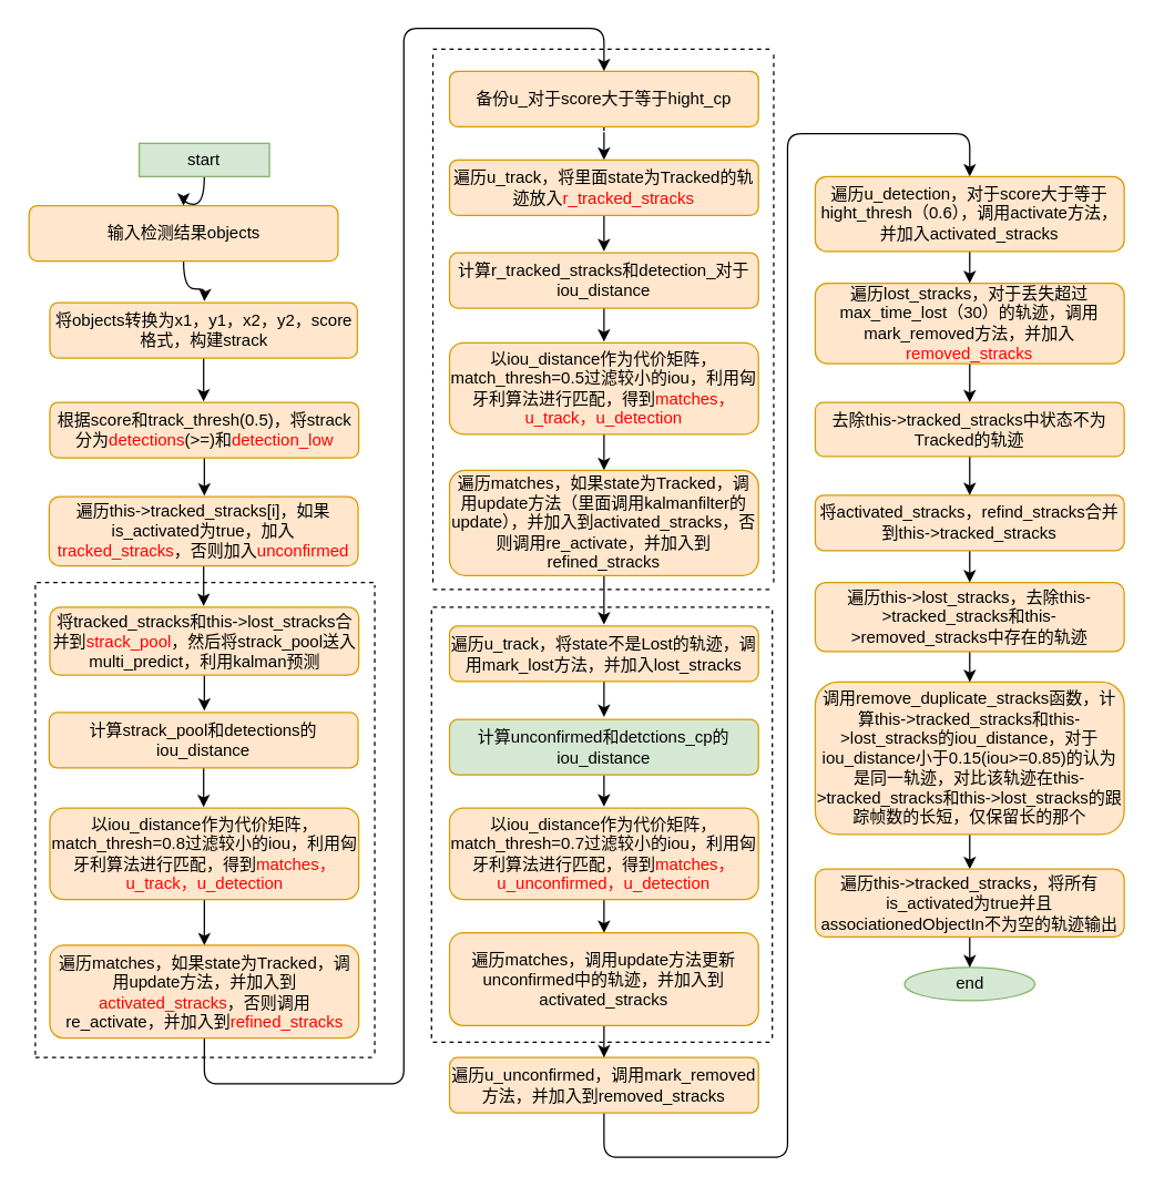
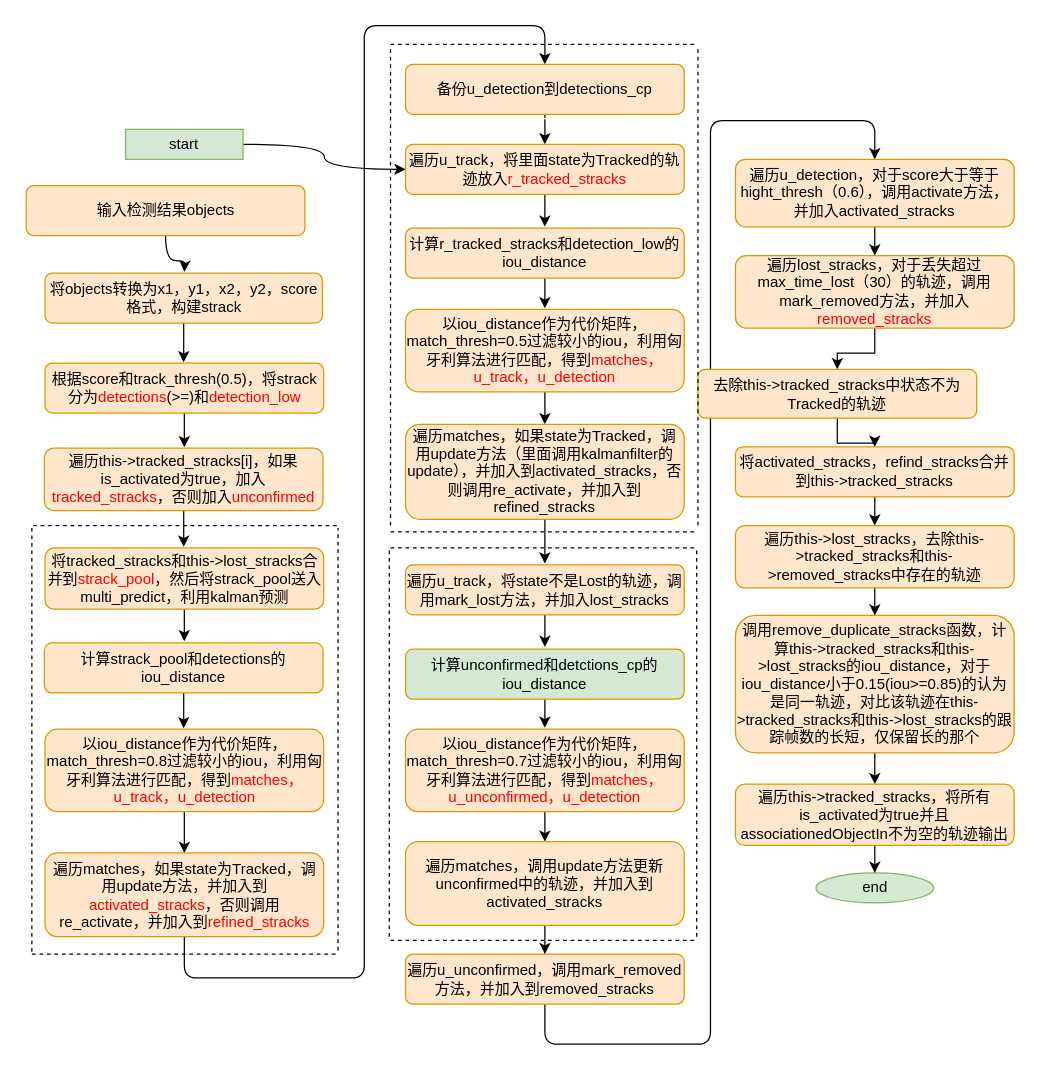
  <mxCell id="0" />
  <mxCell id="1" parent="0" />
  <mxCell id="2" style="edgeStyle=orthogonalEdgeStyle;curved=1;orthogonalLoop=1;jettySize=auto;html=1;" parent="1" source="3" edge="1"><mxGeometry relative="1" as="geometry"><mxPoint x="147" y="217" as="targetPoint" /></mxGeometry></mxCell>
  <mxCell id="3" value="输入检测结果objects" style="rounded=1;whiteSpace=wrap;html=1;fontSize=12;glass=0;strokeWidth=1;shadow=0;fillColor=#ffe6cc;strokeColor=#d79b00;" parent="1" vertex="1"><mxGeometry x="20.5" y="148" width="223" height="40" as="geometry" /></mxCell>
  <mxCell id="4" style="edgeStyle=orthogonalEdgeStyle;curved=1;orthogonalLoop=1;jettySize=auto;html=1;" parent="1" source="5" edge="1"><mxGeometry relative="1" as="geometry"><mxPoint x="146.5" y="289.381" as="targetPoint" /></mxGeometry></mxCell>
  <mxCell id="5" value="将objects转换为x1，y1，x2，y2，score格式，构建strack" style="rounded=1;whiteSpace=wrap;html=1;fontSize=12;glass=0;strokeWidth=1;shadow=0;fillColor=#ffe6cc;strokeColor=#d79b00;" parent="1" vertex="1"><mxGeometry x="35.5" y="218" width="222" height="40" as="geometry" /></mxCell>
  <mxCell id="6" style="edgeStyle=orthogonalEdgeStyle;curved=1;orthogonalLoop=1;jettySize=auto;html=1;" parent="1" source="7" edge="1"><mxGeometry relative="1" as="geometry"><mxPoint x="146.5" y="437" as="targetPoint" /></mxGeometry></mxCell>
  <mxCell id="7" value="遍历this-&amp;gt;tracked_stracks[i]，如果is_activated为true，加入&lt;font color=&quot;#ff0000&quot;&gt;tracked_stracks&lt;/font&gt;，否则加入&lt;font color=&quot;#ff0000&quot;&gt;unconfirmed&lt;/font&gt;" style="rounded=1;whiteSpace=wrap;html=1;fontSize=12;glass=0;strokeWidth=1;shadow=0;fillColor=#ffe6cc;strokeColor=#d79b00;" parent="1" vertex="1"><mxGeometry x="35" y="358" width="223" height="50" as="geometry" /></mxCell>
  <mxCell id="8" style="edgeStyle=orthogonalEdgeStyle;curved=1;orthogonalLoop=1;jettySize=auto;html=1;" parent="1" source="9" edge="1"><mxGeometry relative="1" as="geometry"><mxPoint x="147" y="357.476" as="targetPoint" /></mxGeometry></mxCell>
  <mxCell id="9" value="根据score和track_thresh(0.5)，将strack分为&lt;font color=&quot;#ff0000&quot;&gt;detections&lt;/font&gt;(&amp;gt;=)和&lt;font color=&quot;#ff0000&quot;&gt;detection_low&lt;/font&gt;" style="rounded=1;whiteSpace=wrap;html=1;fontSize=12;glass=0;strokeWidth=1;shadow=0;fillColor=#ffe6cc;strokeColor=#d79b00;" parent="1" vertex="1"><mxGeometry x="35.5" y="290" width="223" height="40" as="geometry" /></mxCell>
- <mxCell id="10" style="edgeStyle=orthogonalEdgeStyle;curved=1;orthogonalLoop=1;jettySize=auto;html=1;entryX=0.5;entryY=0;entryDx=0;entryDy=0;" parent="1" source="11" target="3" edge="1"><mxGeometry relative="1" as="geometry" /></mxCell>
+ <mxCell id="10" style="edgeStyle=orthogonalEdgeStyle;curved=1;orthogonalLoop=1;jettySize=auto;html=1;" parent="1" source="11" target="24" edge="1"><mxGeometry relative="1" as="geometry" /></mxCell>
  <mxCell id="11" value="start" style="whiteSpace=wrap;html=1;fillColor=#d5e8d4;strokeColor=#82b366;rounded=0;" parent="1" vertex="1"><mxGeometry x="100" y="103" width="94" height="24" as="geometry" /></mxCell>
  <mxCell id="12" value="end" style="ellipse;whiteSpace=wrap;html=1;fillColor=#d5e8d4;strokeColor=#82b366;" parent="1" vertex="1"><mxGeometry x="652.5" y="698" width="94" height="24" as="geometry" /></mxCell>
  <mxCell id="13" style="edgeStyle=orthogonalEdgeStyle;curved=1;orthogonalLoop=1;jettySize=auto;html=1;" parent="1" source="14" edge="1"><mxGeometry relative="1" as="geometry"><mxPoint x="147" y="512.714" as="targetPoint" /></mxGeometry></mxCell>
  <mxCell id="14" value="将tracked_stracks和this-&amp;gt;lost_stracks合并到&lt;font color=&quot;#ff0000&quot;&gt;strack_pool&lt;/font&gt;，然后将strack_pool送入multi_predict，利用kalman预测" style="rounded=1;whiteSpace=wrap;html=1;fontSize=12;glass=0;strokeWidth=1;shadow=0;fillColor=#ffe6cc;strokeColor=#d79b00;" parent="1" vertex="1"><mxGeometry x="35.5" y="438" width="223" height="49" as="geometry" /></mxCell>
  <mxCell id="15" style="edgeStyle=orthogonalEdgeStyle;curved=1;orthogonalLoop=1;jettySize=auto;html=1;" parent="1" source="16" edge="1"><mxGeometry relative="1" as="geometry"><mxPoint x="146.5" y="582.238" as="targetPoint" /></mxGeometry></mxCell>
  <mxCell id="16" value="计算strack_pool和detections的iou_distance" style="rounded=1;whiteSpace=wrap;html=1;fontSize=12;glass=0;strokeWidth=1;shadow=0;fillColor=#ffe6cc;strokeColor=#d79b00;" parent="1" vertex="1"><mxGeometry x="35" y="514" width="223" height="40" as="geometry" /></mxCell>
  <mxCell id="17" style="edgeStyle=orthogonalEdgeStyle;curved=1;orthogonalLoop=1;jettySize=auto;html=1;entryX=0.5;entryY=0;entryDx=0;entryDy=0;" parent="1" source="18" target="20" edge="1"><mxGeometry relative="1" as="geometry" /></mxCell>
  <mxCell id="18" value="以iou_distance作为代价矩阵，match_thresh=0.8过滤较小的iou，利用匈牙利算法进行匹配，得到&lt;font color=&quot;#ff0000&quot;&gt;matches，u_track，u_detection&lt;/font&gt;" style="rounded=1;whiteSpace=wrap;html=1;fontSize=12;glass=0;strokeWidth=1;shadow=0;fillColor=#ffe6cc;strokeColor=#d79b00;" parent="1" vertex="1"><mxGeometry x="35.5" y="583" width="223" height="66" as="geometry" /></mxCell>
  <mxCell id="19" style="edgeStyle=orthogonalEdgeStyle;rounded=1;orthogonalLoop=1;jettySize=auto;html=1;entryX=0.5;entryY=0;entryDx=0;entryDy=0;" parent="1" source="20" target="22" edge="1"><mxGeometry relative="1" as="geometry"><Array as="points"><mxPoint x="147" y="782" /><mxPoint x="291" y="782" /><mxPoint x="291" y="20" /><mxPoint x="436" y="20" /></Array></mxGeometry></mxCell>
  <mxCell id="20" value="遍历matches，如果state为Tracked，调用update方法，并加入到&lt;font color=&quot;#ff0000&quot;&gt;activated_stracks&lt;/font&gt;，否则调用re_activate，并加入到&lt;font color=&quot;#ff0000&quot;&gt;refined_stracks&lt;/font&gt;" style="rounded=1;whiteSpace=wrap;html=1;fontSize=12;glass=0;strokeWidth=1;shadow=0;fillColor=#ffe6cc;strokeColor=#d79b00;" parent="1" vertex="1"><mxGeometry x="35.5" y="682" width="223" height="67" as="geometry" /></mxCell>
  <mxCell id="21" style="edgeStyle=orthogonalEdgeStyle;rounded=0;orthogonalLoop=1;jettySize=auto;html=1;entryX=0.5;entryY=0;entryDx=0;entryDy=0;dashed=1;" parent="1" source="22" target="24" edge="1"><mxGeometry relative="1" as="geometry" /></mxCell>
- <mxCell id="22" value="备份u_对于score大于等于hight_cp" style="rounded=1;whiteSpace=wrap;html=1;fontSize=12;glass=0;strokeWidth=1;shadow=0;fillColor=#ffe6cc;strokeColor=#d79b00;" parent="1" vertex="1"><mxGeometry x="324" y="51" width="223" height="40" as="geometry" /></mxCell>
+ <mxCell id="22" value="备份u_detection到detections_cp" style="rounded=1;whiteSpace=wrap;html=1;fontSize=12;glass=0;strokeWidth=1;shadow=0;fillColor=#ffe6cc;strokeColor=#d79b00;" parent="1" vertex="1"><mxGeometry x="324" y="51" width="223" height="40" as="geometry" /></mxCell>
  <mxCell id="23" style="edgeStyle=orthogonalEdgeStyle;rounded=0;orthogonalLoop=1;jettySize=auto;html=1;" parent="1" source="24" edge="1"><mxGeometry relative="1" as="geometry"><mxPoint x="435.5" y="180.952" as="targetPoint" /></mxGeometry></mxCell>
  <mxCell id="24" value="遍历u_track，将里面state为Tracked的轨迹放入&lt;font color=&quot;#ff0000&quot;&gt;r_tracked_stracks&lt;/font&gt;" style="rounded=1;whiteSpace=wrap;html=1;fontSize=12;glass=0;strokeWidth=1;shadow=0;fillColor=#ffe6cc;strokeColor=#d79b00;" parent="1" vertex="1"><mxGeometry x="324" y="115" width="223" height="40" as="geometry" /></mxCell>
  <mxCell id="25" style="edgeStyle=orthogonalEdgeStyle;rounded=0;orthogonalLoop=1;jettySize=auto;html=1;" parent="1" source="26" edge="1"><mxGeometry relative="1" as="geometry"><mxPoint x="435.5" y="246.19" as="targetPoint" /></mxGeometry></mxCell>
- <mxCell id="26" value="计算r_tracked_stracks和detection_对于iou_distance" style="rounded=1;whiteSpace=wrap;html=1;fontSize=12;glass=0;strokeWidth=1;shadow=0;fillColor=#ffe6cc;strokeColor=#d79b00;" parent="1" vertex="1"><mxGeometry x="324" y="182" width="223" height="40" as="geometry" /></mxCell>
+ <mxCell id="26" value="计算r_tracked_stracks和detection_low的iou_distance" style="rounded=1;whiteSpace=wrap;html=1;fontSize=12;glass=0;strokeWidth=1;shadow=0;fillColor=#ffe6cc;strokeColor=#d79b00;" parent="1" vertex="1"><mxGeometry x="324" y="182" width="223" height="40" as="geometry" /></mxCell>
  <mxCell id="27" style="edgeStyle=orthogonalEdgeStyle;rounded=0;orthogonalLoop=1;jettySize=auto;html=1;entryX=0.5;entryY=0;entryDx=0;entryDy=0;" parent="1" source="28" target="30" edge="1"><mxGeometry relative="1" as="geometry" /></mxCell>
  <mxCell id="28" value="以iou_distance作为代价矩阵，match_thresh=0.5过滤较小的iou，利用匈牙利算法进行匹配，得到&lt;font color=&quot;#ff0000&quot;&gt;matches，u_track，u_detection&lt;/font&gt;" style="rounded=1;whiteSpace=wrap;html=1;fontSize=12;glass=0;strokeWidth=1;shadow=0;fillColor=#ffe6cc;strokeColor=#d79b00;" parent="1" vertex="1"><mxGeometry x="324" y="247" width="223" height="66" as="geometry" /></mxCell>
  <mxCell id="29" style="edgeStyle=orthogonalEdgeStyle;rounded=0;orthogonalLoop=1;jettySize=auto;html=1;" parent="1" source="30" edge="1"><mxGeometry relative="1" as="geometry"><mxPoint x="435.5" y="450.476" as="targetPoint" /></mxGeometry></mxCell>
  <mxCell id="30" value="遍历matches，如果state为Tracked，调用update方法（里面调用kalmanfilter的update），并加入到activated_stracks，否则调用re_activate，并加入到refined_stracks" style="rounded=1;whiteSpace=wrap;html=1;fontSize=12;glass=0;strokeWidth=1;shadow=0;fillColor=#ffe6cc;strokeColor=#d79b00;" parent="1" vertex="1"><mxGeometry x="324" y="339" width="223" height="76" as="geometry" /></mxCell>
  <mxCell id="31" style="edgeStyle=orthogonalEdgeStyle;rounded=0;orthogonalLoop=1;jettySize=auto;html=1;" parent="1" source="32" edge="1"><mxGeometry relative="1" as="geometry"><mxPoint x="435.5" y="517.143" as="targetPoint" /></mxGeometry></mxCell>
  <mxCell id="32" value="遍历u_track，将state不是Lost的轨迹，调用mark_lost方法，并加入lost_stracks" style="rounded=1;whiteSpace=wrap;html=1;fontSize=12;glass=0;strokeWidth=1;shadow=0;fillColor=#ffe6cc;strokeColor=#d79b00;" parent="1" vertex="1"><mxGeometry x="324" y="451.5" width="223" height="40" as="geometry" /></mxCell>
  <mxCell id="33" style="edgeStyle=orthogonalEdgeStyle;rounded=0;orthogonalLoop=1;jettySize=auto;html=1;entryX=0.5;entryY=0;entryDx=0;entryDy=0;" parent="1" source="34" target="48" edge="1"><mxGeometry relative="1" as="geometry" /></mxCell>
  <mxCell id="34" value="调用remove_duplicate_stracks函数，计算this-&amp;gt;tracked_stracks和this-&amp;gt;lost_stracks的iou_distance，对于iou_distance小于0.15(iou&amp;gt;=0.85)的认为是同一轨迹，对比该轨迹在this-&amp;gt;tracked_stracks和this-&amp;gt;lost_stracks的跟踪帧数的长短，仅保留长的那个" style="rounded=1;whiteSpace=wrap;html=1;fontSize=12;glass=0;strokeWidth=1;shadow=0;fillColor=#ffe6cc;strokeColor=#d79b00;" parent="1" vertex="1"><mxGeometry x="588" y="492" width="223" height="110" as="geometry" /></mxCell>
  <mxCell id="35" style="edgeStyle=orthogonalEdgeStyle;orthogonalLoop=1;jettySize=auto;html=1;entryX=0.5;entryY=0;entryDx=0;entryDy=0;rounded=1;" parent="1" source="36" target="38" edge="1"><mxGeometry relative="1" as="geometry"><Array as="points"><mxPoint x="435" y="835" /><mxPoint x="568" y="835" /><mxPoint x="568" y="96" /><mxPoint x="700" y="96" /></Array></mxGeometry></mxCell>
  <mxCell id="36" value="遍历u_unconfirmed，调用mark_removed方法，并加入到removed_stracks" style="rounded=1;whiteSpace=wrap;html=1;fontSize=12;glass=0;strokeWidth=1;shadow=0;fillColor=#ffe6cc;strokeColor=#d79b00;" parent="1" vertex="1"><mxGeometry x="324" y="763" width="223" height="40" as="geometry" /></mxCell>
  <mxCell id="37" style="edgeStyle=orthogonalEdgeStyle;rounded=0;orthogonalLoop=1;jettySize=auto;html=1;entryX=0.5;entryY=0;entryDx=0;entryDy=0;" parent="1" source="38" target="42" edge="1"><mxGeometry relative="1" as="geometry" /></mxCell>
  <mxCell id="38" value="遍历u_detection，对于score大于等于hight_thresh（0.6），调用activate方法，并加入activated_stracks" style="rounded=1;whiteSpace=wrap;html=1;fontSize=12;glass=0;strokeWidth=1;shadow=0;fillColor=#ffe6cc;strokeColor=#d79b00;" parent="1" vertex="1"><mxGeometry x="588" y="127" width="223" height="54" as="geometry" /></mxCell>
  <mxCell id="39" style="edgeStyle=orthogonalEdgeStyle;rounded=0;orthogonalLoop=1;jettySize=auto;html=1;entryX=0.5;entryY=0;entryDx=0;entryDy=0;" parent="1" source="40" target="34" edge="1"><mxGeometry relative="1" as="geometry" /></mxCell>
  <mxCell id="40" value="遍历this-&amp;gt;lost_stracks，去除this-&amp;gt;tracked_stracks和this-&amp;gt;removed_stracks中存在的轨迹" style="rounded=1;whiteSpace=wrap;html=1;fontSize=12;glass=0;strokeWidth=1;shadow=0;fillColor=#ffe6cc;strokeColor=#d79b00;" parent="1" vertex="1"><mxGeometry x="588" y="420" width="223" height="50" as="geometry" /></mxCell>
  <mxCell id="41" style="edgeStyle=orthogonalEdgeStyle;rounded=0;orthogonalLoop=1;jettySize=auto;html=1;entryX=0.5;entryY=0;entryDx=0;entryDy=0;" edge="1" parent="1" source="42" target="50"><mxGeometry relative="1" as="geometry" /></mxCell>
  <mxCell id="42" value="遍历lost_stracks，对于丢失超过max_time_lost（30）的轨迹，调用mark_removed方法，并加入&lt;font color=&quot;#ff0000&quot;&gt;removed_stracks&lt;/font&gt;" style="rounded=1;whiteSpace=wrap;html=1;fontSize=12;glass=0;strokeWidth=1;shadow=0;fillColor=#ffe6cc;strokeColor=#d79b00;" parent="1" vertex="1"><mxGeometry x="588" y="204" width="223" height="58" as="geometry" /></mxCell>
  <mxCell id="43" style="edgeStyle=orthogonalEdgeStyle;rounded=0;orthogonalLoop=1;jettySize=auto;html=1;" parent="1" source="44" edge="1"><mxGeometry relative="1" as="geometry"><mxPoint x="435.5" y="581.905" as="targetPoint" /></mxGeometry></mxCell>
  <mxCell id="44" value="计算unconfirmed和detctions_cp的iou_distance" style="rounded=1;whiteSpace=wrap;html=1;fontSize=12;glass=0;strokeWidth=1;shadow=0;fillColor=#d5e8d4;strokeColor=#d79b00;" parent="1" vertex="1"><mxGeometry x="324" y="519" width="223" height="40" as="geometry" /></mxCell>
  <mxCell id="45" style="edgeStyle=orthogonalEdgeStyle;rounded=0;orthogonalLoop=1;jettySize=auto;html=1;entryX=0.5;entryY=0;entryDx=0;entryDy=0;" parent="1" source="46" target="40" edge="1"><mxGeometry relative="1" as="geometry" /></mxCell>
  <mxCell id="46" value="将activated_stracks，refind_stracks合并到this-&amp;gt;tracked_stracks" style="rounded=1;whiteSpace=wrap;html=1;fontSize=12;glass=0;strokeWidth=1;shadow=0;fillColor=#ffe6cc;strokeColor=#d79b00;" parent="1" vertex="1"><mxGeometry x="588" y="357" width="223" height="40" as="geometry" /></mxCell>
  <mxCell id="47" style="edgeStyle=orthogonalEdgeStyle;rounded=0;orthogonalLoop=1;jettySize=auto;html=1;entryX=0.5;entryY=0;entryDx=0;entryDy=0;" parent="1" source="48" target="12" edge="1"><mxGeometry relative="1" as="geometry" /></mxCell>
  <mxCell id="48" value="遍历this-&amp;gt;tracked_stracks，将所有is_activated为true并且associationedObjectIn不为空&lt;span&gt;的轨迹输出&lt;/span&gt;" style="rounded=1;whiteSpace=wrap;html=1;fontSize=12;glass=0;strokeWidth=1;shadow=0;fillColor=#ffe6cc;strokeColor=#d79b00;" parent="1" vertex="1"><mxGeometry x="588" y="627" width="223" height="49" as="geometry" /></mxCell>
  <mxCell id="49" style="edgeStyle=orthogonalEdgeStyle;rounded=0;orthogonalLoop=1;jettySize=auto;html=1;entryX=0.5;entryY=0;entryDx=0;entryDy=0;" parent="1" source="50" target="46" edge="1"><mxGeometry relative="1" as="geometry" /></mxCell>
- <mxCell id="50" value="去除this-&amp;gt;tracked_stracks中状态不为Tracked的轨迹" style="rounded=1;whiteSpace=wrap;html=1;fontSize=12;glass=0;strokeWidth=1;shadow=0;fillColor=#ffe6cc;strokeColor=#d79b00;" parent="1" vertex="1"><mxGeometry x="588" y="290" width="223" height="39" as="geometry" /></mxCell>
+ <mxCell id="50" value="去除this-&amp;gt;tracked_stracks中状态不为Tracked的轨迹" style="rounded=1;whiteSpace=wrap;html=1;fontSize=12;glass=0;strokeWidth=1;shadow=0;fillColor=#ffe6cc;strokeColor=#d79b00;" parent="1" vertex="1"><mxGeometry x="558" y="295" width="223" height="39" as="geometry" /></mxCell>
  <mxCell id="51" style="edgeStyle=orthogonalEdgeStyle;rounded=0;orthogonalLoop=1;jettySize=auto;html=1;entryX=0.5;entryY=0;entryDx=0;entryDy=0;" parent="1" source="52" target="54" edge="1"><mxGeometry relative="1" as="geometry" /></mxCell>
  <mxCell id="52" value="以iou_distance作为代价矩阵，match_thresh=0.7过滤较小的iou，利用匈牙利算法进行匹配，得到&lt;font color=&quot;#ff0000&quot;&gt;matches，u_unconfirmed，u_detection&lt;/font&gt;" style="rounded=1;whiteSpace=wrap;html=1;fontSize=12;glass=0;strokeWidth=1;shadow=0;fillColor=#ffe6cc;strokeColor=#d79b00;" parent="1" vertex="1"><mxGeometry x="324" y="583" width="223" height="66" as="geometry" /></mxCell>
  <mxCell id="53" style="edgeStyle=orthogonalEdgeStyle;rounded=0;orthogonalLoop=1;jettySize=auto;html=1;entryX=0.5;entryY=0;entryDx=0;entryDy=0;" parent="1" source="54" target="36" edge="1"><mxGeometry relative="1" as="geometry" /></mxCell>
  <mxCell id="54" value="遍历matches，调用update方法更新unconfirmed中的轨迹，并加入到activated_stracks" style="rounded=1;whiteSpace=wrap;html=1;fontSize=12;glass=0;strokeWidth=1;shadow=0;fillColor=#ffe6cc;strokeColor=#d79b00;" parent="1" vertex="1"><mxGeometry x="324" y="673" width="223" height="67" as="geometry" /></mxCell>
  <mxCell id="55" value="" style="endArrow=none;dashed=1;html=1;" parent="1" edge="1"><mxGeometry width="50" height="50" relative="1" as="geometry"><mxPoint x="25" y="761" as="sourcePoint" /><mxPoint x="25" y="421" as="targetPoint" /></mxGeometry></mxCell>
  <mxCell id="56" value="" style="endArrow=none;dashed=1;html=1;" parent="1" edge="1"><mxGeometry width="50" height="50" relative="1" as="geometry"><mxPoint x="270" y="760" as="sourcePoint" /><mxPoint x="270" y="422" as="targetPoint" /></mxGeometry></mxCell>
  <mxCell id="57" value="" style="endArrow=none;dashed=1;html=1;" parent="1" edge="1"><mxGeometry width="50" height="50" relative="1" as="geometry"><mxPoint x="268" y="763" as="sourcePoint" /><mxPoint x="24" y="763" as="targetPoint" /></mxGeometry></mxCell>
  <mxCell id="58" value="" style="endArrow=none;dashed=1;html=1;" parent="1" edge="1"><mxGeometry width="50" height="50" relative="1" as="geometry"><mxPoint x="269" y="420" as="sourcePoint" /><mxPoint x="25" y="420" as="targetPoint" /></mxGeometry></mxCell>
  <mxCell id="59" value="" style="endArrow=none;dashed=1;html=1;" parent="1" edge="1"><mxGeometry width="50" height="50" relative="1" as="geometry"><mxPoint x="311" y="749" as="sourcePoint" /><mxPoint x="311" y="439" as="targetPoint" /></mxGeometry></mxCell>
  <mxCell id="60" value="" style="endArrow=none;dashed=1;html=1;" parent="1" edge="1"><mxGeometry width="50" height="50" relative="1" as="geometry"><mxPoint x="557" y="749" as="sourcePoint" /><mxPoint x="557" y="439" as="targetPoint" /></mxGeometry></mxCell>
  <mxCell id="61" value="" style="endArrow=none;dashed=1;html=1;" parent="1" edge="1"><mxGeometry width="50" height="50" relative="1" as="geometry"><mxPoint x="555" y="752" as="sourcePoint" /><mxPoint x="311" y="752" as="targetPoint" /></mxGeometry></mxCell>
  <mxCell id="62" value="" style="endArrow=none;dashed=1;html=1;" parent="1" edge="1"><mxGeometry width="50" height="50" relative="1" as="geometry"><mxPoint x="555" y="438" as="sourcePoint" /><mxPoint x="311" y="438" as="targetPoint" /></mxGeometry></mxCell>
  <mxCell id="63" value="" style="endArrow=none;dashed=1;html=1;" parent="1" edge="1"><mxGeometry width="50" height="50" relative="1" as="geometry"><mxPoint x="555" y="425" as="sourcePoint" /><mxPoint x="311" y="425" as="targetPoint" /></mxGeometry></mxCell>
  <mxCell id="64" value="" style="endArrow=none;dashed=1;html=1;" parent="1" edge="1"><mxGeometry width="50" height="50" relative="1" as="geometry"><mxPoint x="555" y="35" as="sourcePoint" /><mxPoint x="311" y="35" as="targetPoint" /></mxGeometry></mxCell>
  <mxCell id="65" value="" style="endArrow=none;dashed=1;html=1;" parent="1" edge="1"><mxGeometry width="50" height="50" relative="1" as="geometry"><mxPoint x="312" y="420" as="sourcePoint" /><mxPoint x="312" y="39" as="targetPoint" /></mxGeometry></mxCell>
  <mxCell id="66" value="" style="endArrow=none;dashed=1;html=1;" parent="1" edge="1"><mxGeometry width="50" height="50" relative="1" as="geometry"><mxPoint x="558" y="420" as="sourcePoint" /><mxPoint x="558" y="39" as="targetPoint" /></mxGeometry></mxCell>
